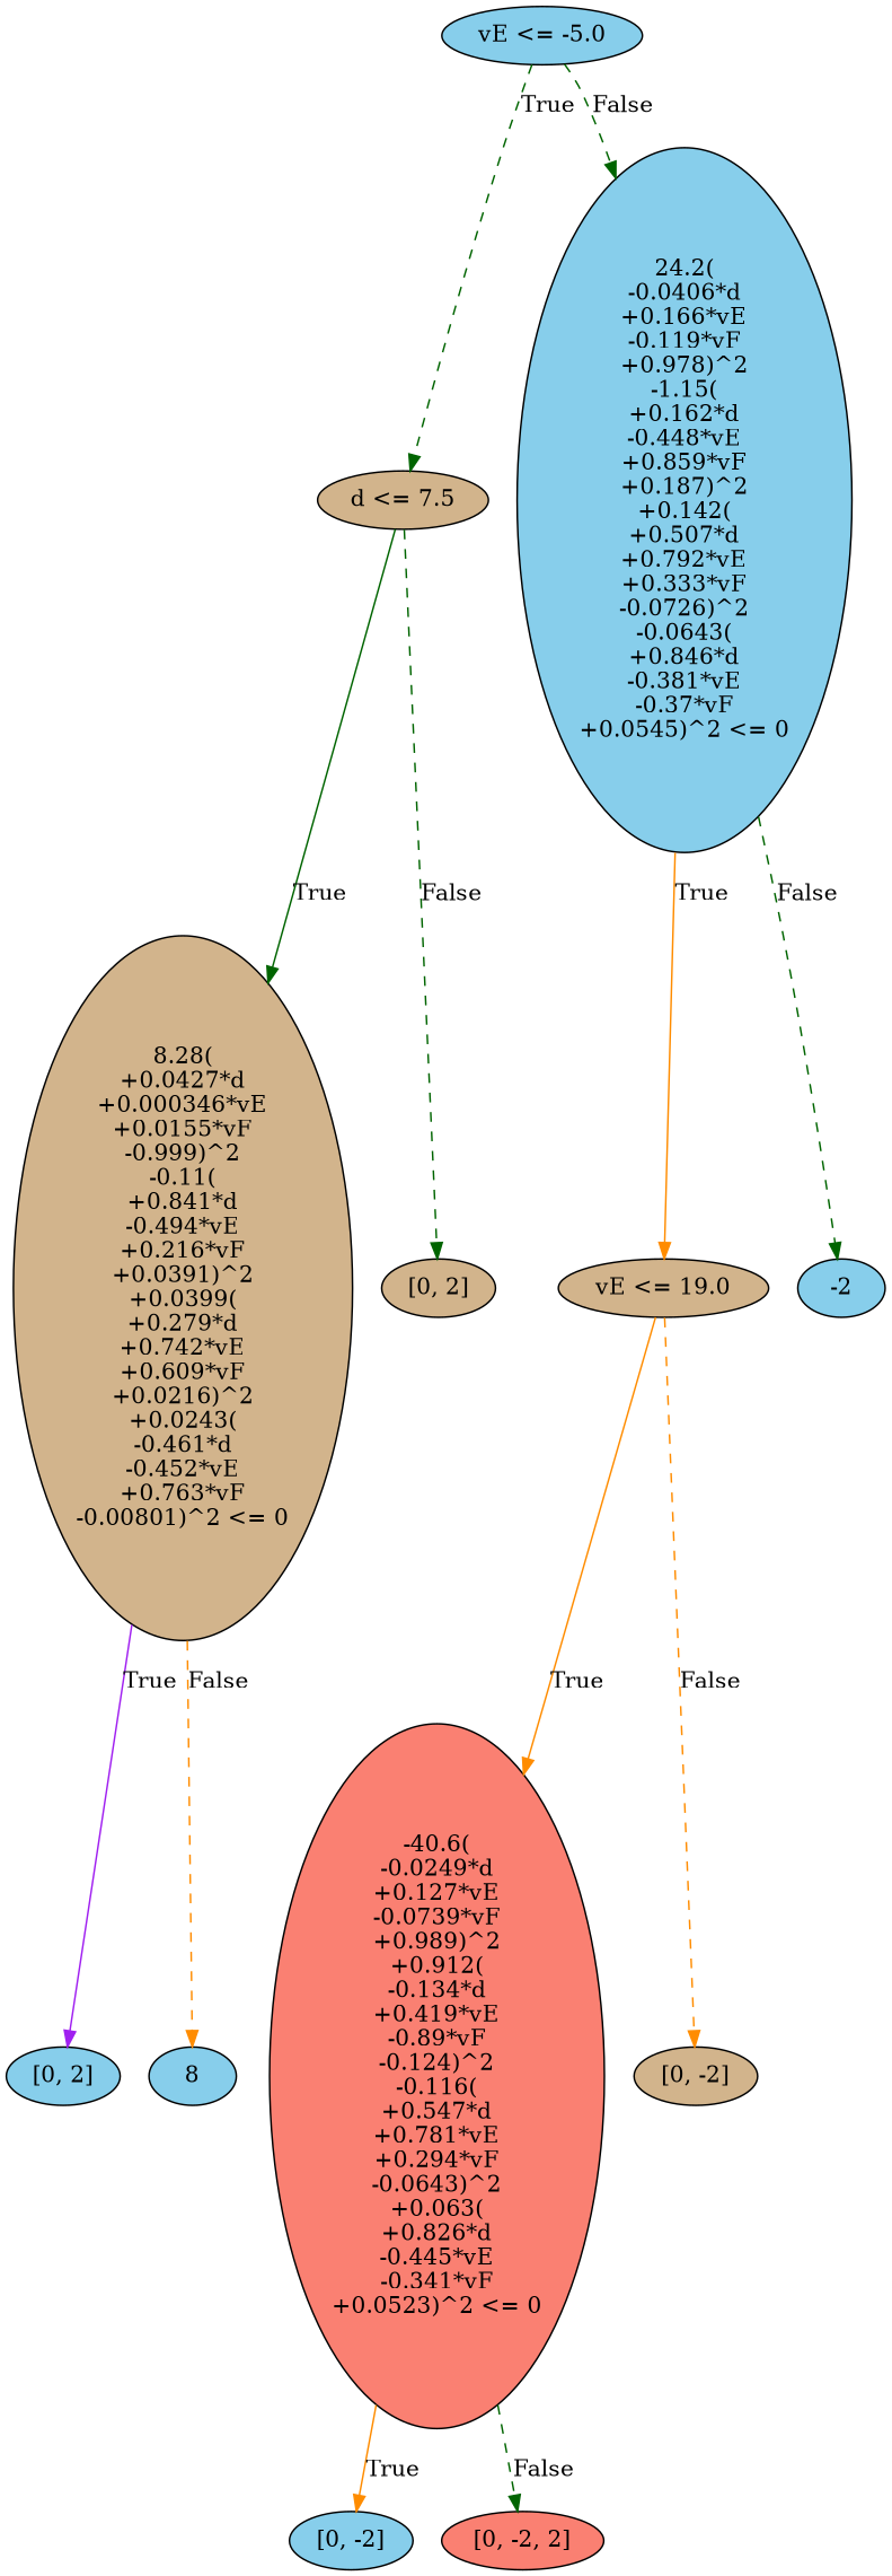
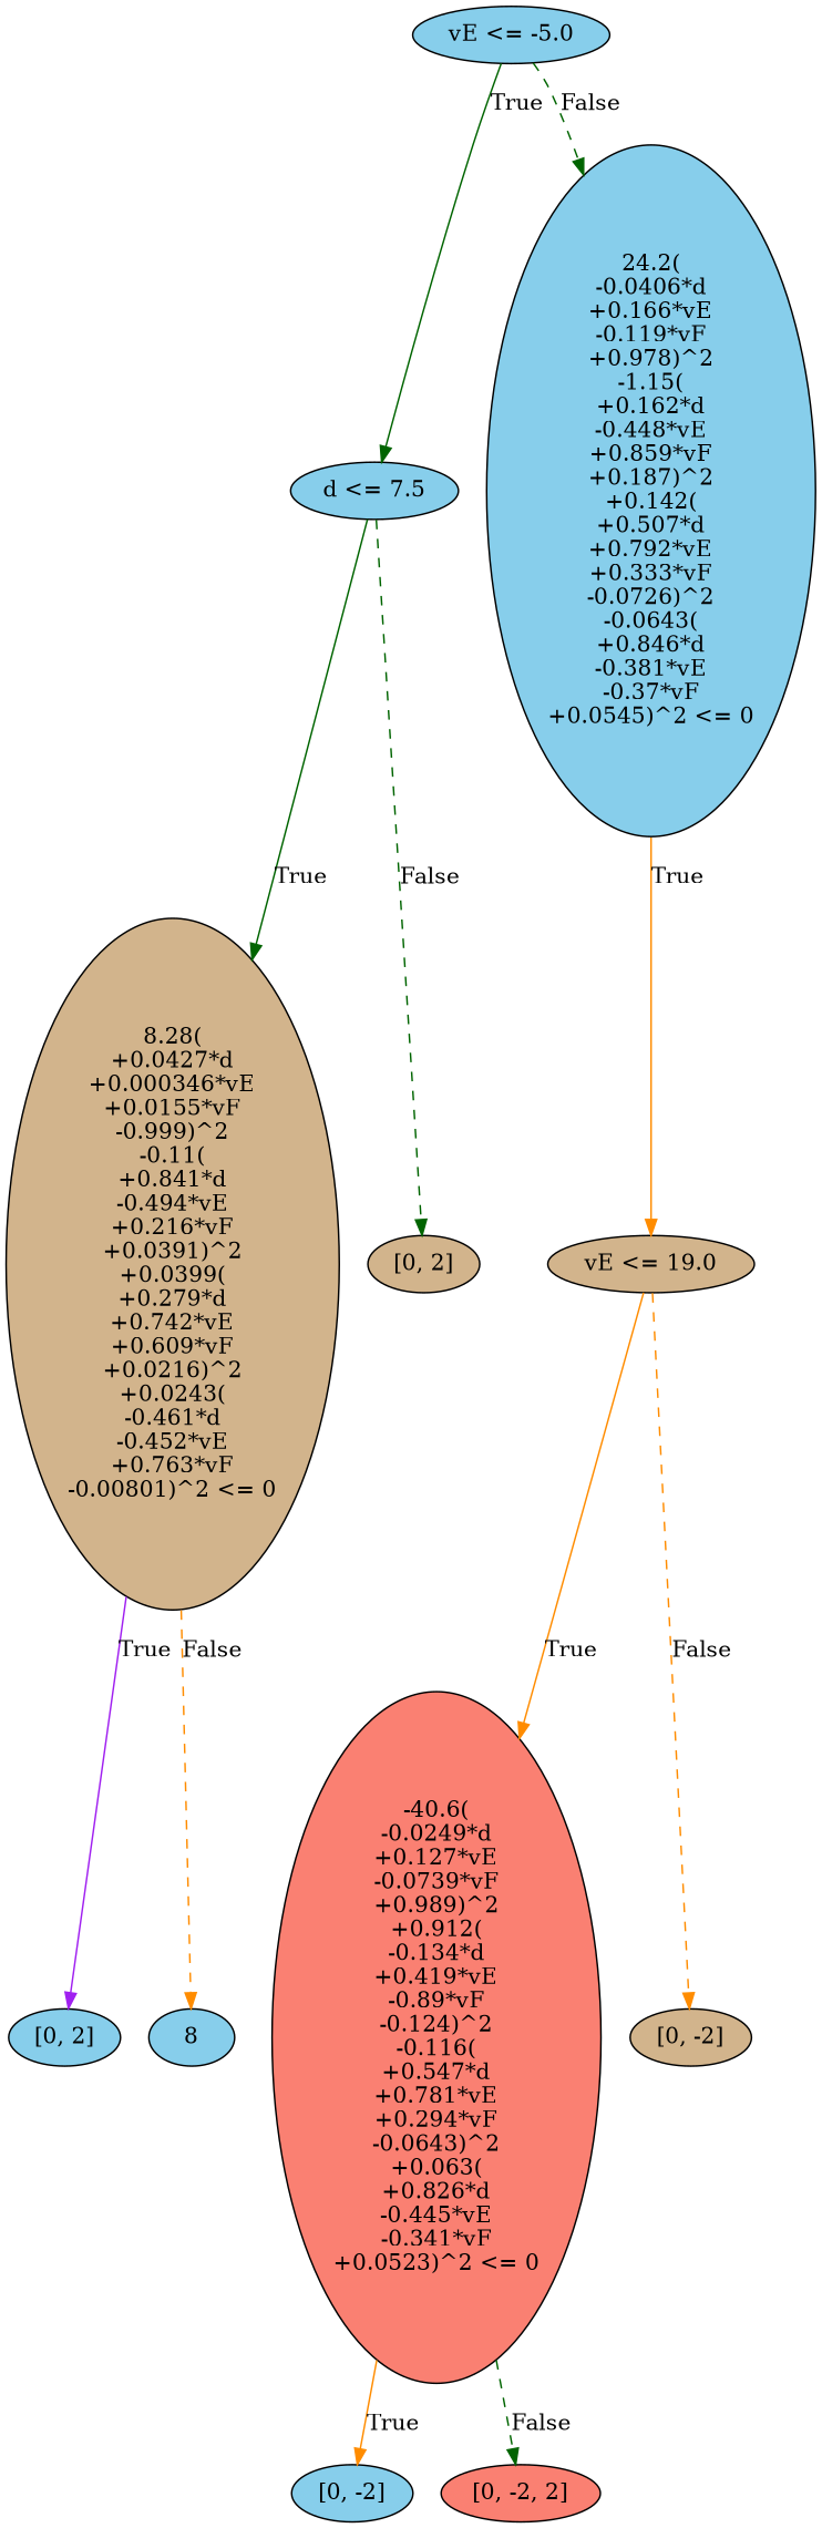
  digraph {
    node [fillcolor=skyblue style=filled]
    edge [color=darkgreen]
    n1 [label="vE <= -5.0"]
-   n2 [fillcolor=tan label="d <= 7.5"]
+   n2 [label="d <= 7.5"]
    n3 [label="24.2(\n-0.0406*d\n+0.166*vE\n-0.119*vF\n+0.978)^2\n-1.15(\n+0.162*d\n-0.448*vE\n+0.859*vF\n+0.187)^2\n+0.142(\n+0.507*d\n+0.792*vE\n+0.333*vF\n-0.0726)^2\n-0.0643(\n+0.846*d\n-0.381*vE\n-0.37*vF\n+0.0545)^2 <= 0"]
    n4 [fillcolor=tan label="8.28(\n+0.0427*d\n+0.000346*vE\n+0.0155*vF\n-0.999)^2\n-0.11(\n+0.841*d\n-0.494*vE\n+0.216*vF\n+0.0391)^2\n+0.0399(\n+0.279*d\n+0.742*vE\n+0.609*vF\n+0.0216)^2\n+0.0243(\n-0.461*d\n-0.452*vE\n+0.763*vF\n-0.00801)^2 <= 0"]
    n5 [fillcolor=tan label="[0, 2]"]
    n6 [fillcolor=tan label="vE <= 19.0"]
-   n7 [label=-2]
    n8 [label="[0, 2]"]
    n9 [label=8]
    n10 [fillcolor=salmon label="-40.6(\n-0.0249*d\n+0.127*vE\n-0.0739*vF\n+0.989)^2\n+0.912(\n-0.134*d\n+0.419*vE\n-0.89*vF\n-0.124)^2\n-0.116(\n+0.547*d\n+0.781*vE\n+0.294*vF\n-0.0643)^2\n+0.063(\n+0.826*d\n-0.445*vE\n-0.341*vF\n+0.0523)^2 <= 0"]
    n11 [fillcolor=tan label="[0, -2]"]
    n12 [label="[0, -2]"]
    n13 [fillcolor=salmon label="[0, -2, 2]"]
-   n1 -> n2 [label=True style=dashed]
+   n1 -> n2 [label=True]
    n1 -> n3 [label=False style=dashed]
    n2 -> n4 [label=True]
    n2 -> n5 [label=False style=dashed]
    n3 -> n6 [color=darkorange label=True]
-   n3 -> n7 [label=False style=dashed]
    n4 -> n8 [color=purple label=True]
    n4 -> n9 [color=darkorange label=False style=dashed]
    n6 -> n10 [color=darkorange label=True]
    n6 -> n11 [color=darkorange label=False style=dashed]
    n10 -> n12 [color=darkorange label=True]
    n10 -> n13 [label=False style=dashed]
  }
